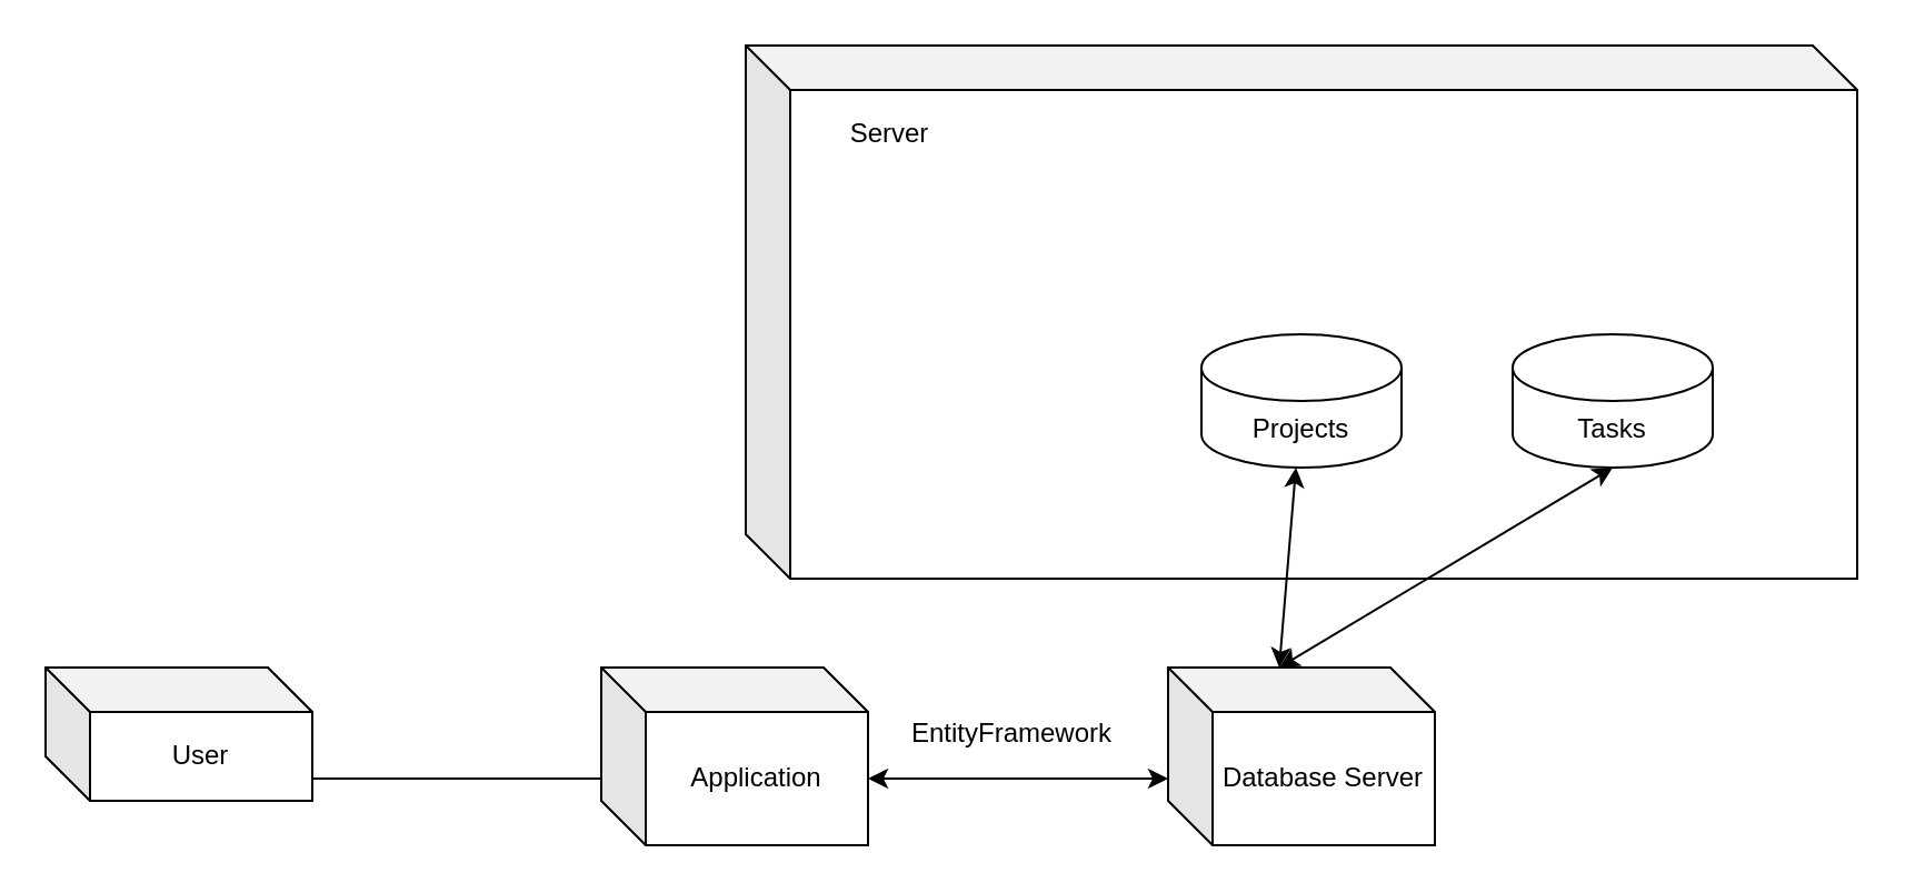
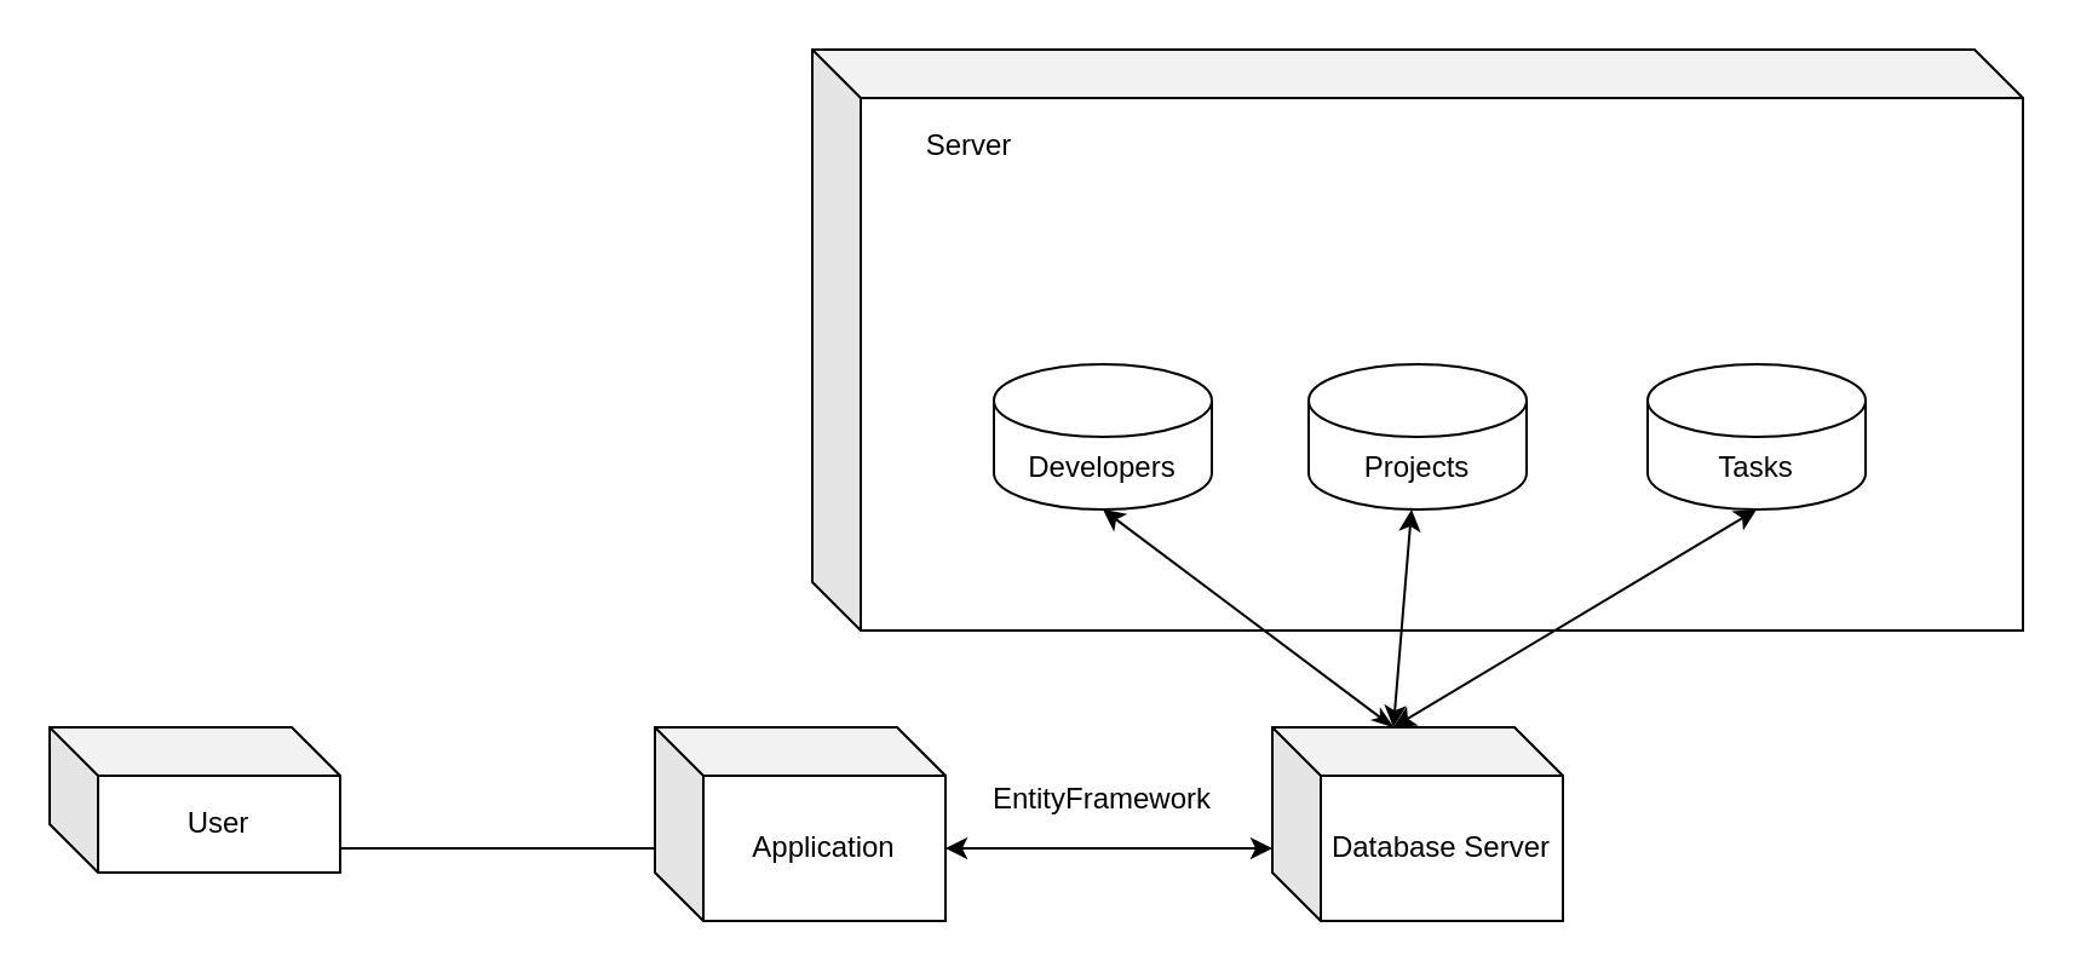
  <mxCell id="0" />
  <mxCell id="1" parent="0" />
  <mxCell id="2" style="edgeStyle=orthogonalEdgeStyle;rounded=0;orthogonalLoop=1;jettySize=auto;html=1;exitX=0;exitY=0;exitDx=120;exitDy=50;exitPerimeter=0;" parent="1" source="3" edge="1"><mxGeometry relative="1" as="geometry"><mxPoint x="290" y="350" as="targetPoint" /></mxGeometry></mxCell>
  <mxCell id="3" value="User" style="shape=cube;whiteSpace=wrap;html=1;boundedLbl=1;backgroundOutline=1;darkOpacity=0.05;darkOpacity2=0.1;" parent="1" vertex="1"><mxGeometry x="20" y="300" width="120" height="60" as="geometry" /></mxCell>
  <mxCell id="4" style="edgeStyle=orthogonalEdgeStyle;rounded=0;orthogonalLoop=1;jettySize=auto;html=1;exitX=0;exitY=0;exitDx=120;exitDy=50;exitPerimeter=0;startArrow=classic;startFill=1;" parent="1" source="5" target="9" edge="1"><mxGeometry relative="1" as="geometry"><mxPoint x="500" y="350" as="targetPoint" /><Array as="points"><mxPoint x="550" y="350" /></Array></mxGeometry></mxCell>
  <mxCell id="5" value="Application" style="shape=cube;whiteSpace=wrap;html=1;boundedLbl=1;backgroundOutline=1;darkOpacity=0.05;darkOpacity2=0.1;" parent="1" vertex="1"><mxGeometry x="270" y="300" width="120" height="80" as="geometry" /></mxCell>
+ <mxCell id="6" style="rounded=0;orthogonalLoop=1;jettySize=auto;html=1;exitX=0;exitY=0;exitDx=50;exitDy=0;exitPerimeter=0;entryX=0.5;entryY=1;entryDx=0;entryDy=0;entryPerimeter=0;startArrow=classicThin;startFill=1;" parent="1" source="9" target="10" edge="1"><mxGeometry relative="1" as="geometry" /></mxCell>
  <mxCell id="7" style="edgeStyle=none;rounded=0;orthogonalLoop=1;jettySize=auto;html=1;exitX=0;exitY=0;exitDx=50;exitDy=0;exitPerimeter=0;startArrow=classic;startFill=1;" parent="1" source="9" target="11" edge="1"><mxGeometry relative="1" as="geometry" /></mxCell>
  <mxCell id="8" style="edgeStyle=none;rounded=0;orthogonalLoop=1;jettySize=auto;html=1;exitX=0;exitY=0;exitDx=50;exitDy=0;exitPerimeter=0;entryX=0.5;entryY=1;entryDx=0;entryDy=0;entryPerimeter=0;startArrow=classic;startFill=1;" parent="1" source="9" target="12" edge="1"><mxGeometry relative="1" as="geometry" /></mxCell>
  <mxCell id="9" value="Database Server" style="shape=cube;whiteSpace=wrap;html=1;boundedLbl=1;backgroundOutline=1;darkOpacity=0.05;darkOpacity2=0.1;" parent="1" vertex="1"><mxGeometry x="525" y="300" width="120" height="80" as="geometry" /></mxCell>
+ <mxCell id="10" value="Developers" style="shape=cylinder3;whiteSpace=wrap;html=1;boundedLbl=1;backgroundOutline=1;size=15;" parent="1" vertex="1"><mxGeometry x="410" y="150" width="90" height="60" as="geometry" /></mxCell>
  <mxCell id="11" value="Projects" style="shape=cylinder3;whiteSpace=wrap;html=1;boundedLbl=1;backgroundOutline=1;size=15;" parent="1" vertex="1"><mxGeometry x="540" y="150" width="90" height="60" as="geometry" /></mxCell>
  <mxCell id="12" value="Tasks" style="shape=cylinder3;whiteSpace=wrap;html=1;boundedLbl=1;backgroundOutline=1;size=15;" parent="1" vertex="1"><mxGeometry x="680" y="150" width="90" height="60" as="geometry" /></mxCell>
  <mxCell id="13" value="EntityFramework" style="text;html=1;strokeColor=none;fillColor=none;align=center;verticalAlign=middle;whiteSpace=wrap;rounded=0;" parent="1" vertex="1"><mxGeometry x="435" y="320" width="40" height="20" as="geometry" /></mxCell>
  <mxCell id="14" value="" style="shape=cube;whiteSpace=wrap;html=1;boundedLbl=1;backgroundOutline=1;darkOpacity=0.05;darkOpacity2=0.1;fillColor=none;" parent="1" vertex="1"><mxGeometry x="335" y="20" width="500" height="240" as="geometry" /></mxCell>
  <mxCell id="15" value="Server" style="text;html=1;strokeColor=none;fillColor=none;align=center;verticalAlign=middle;whiteSpace=wrap;rounded=0;" parent="1" vertex="1"><mxGeometry x="380" y="50" width="40" height="20" as="geometry" /></mxCell>
